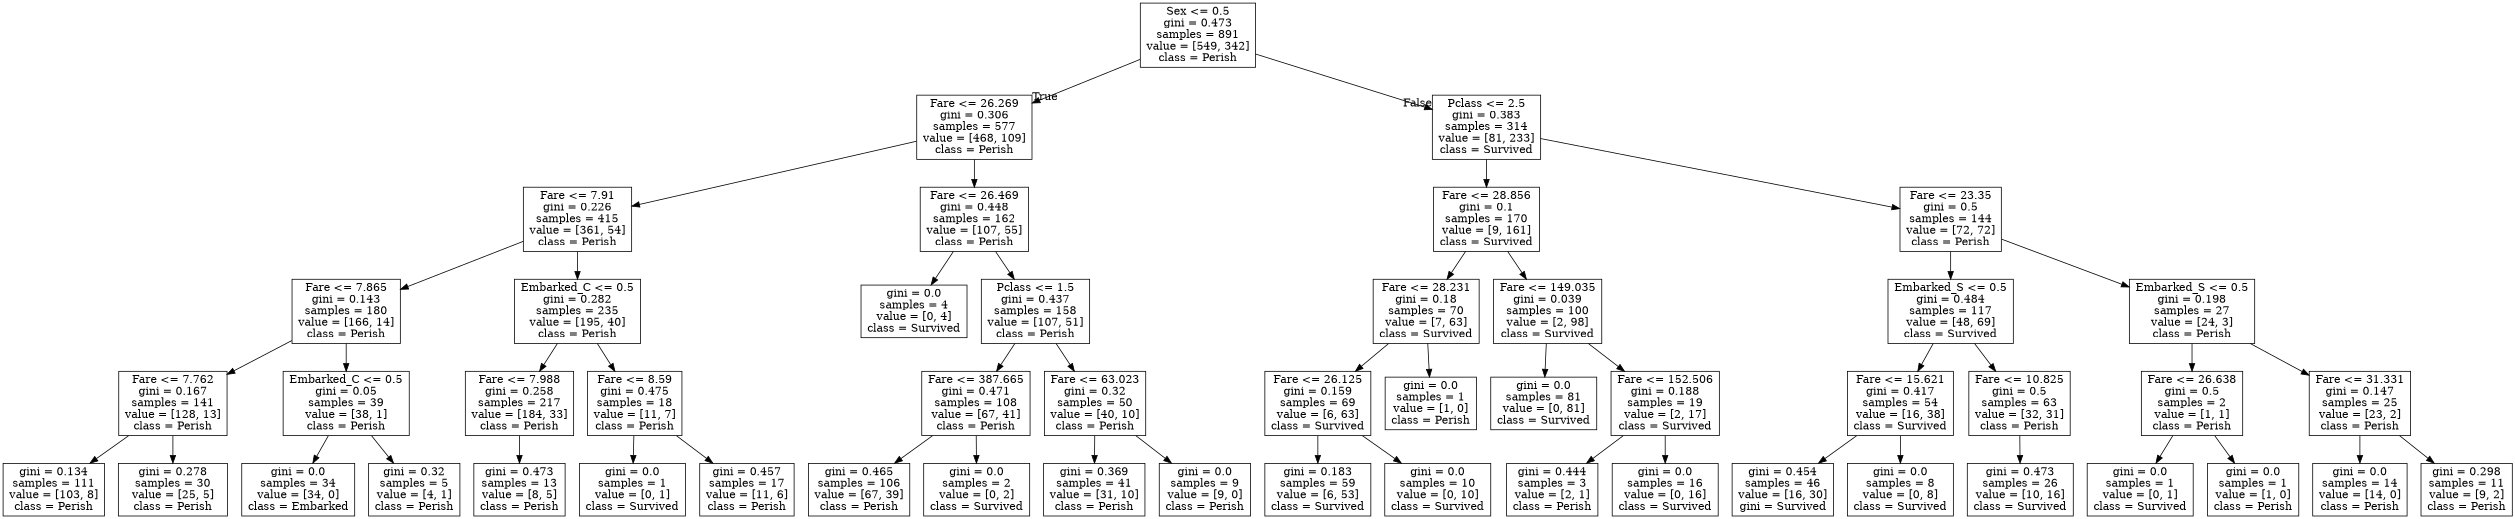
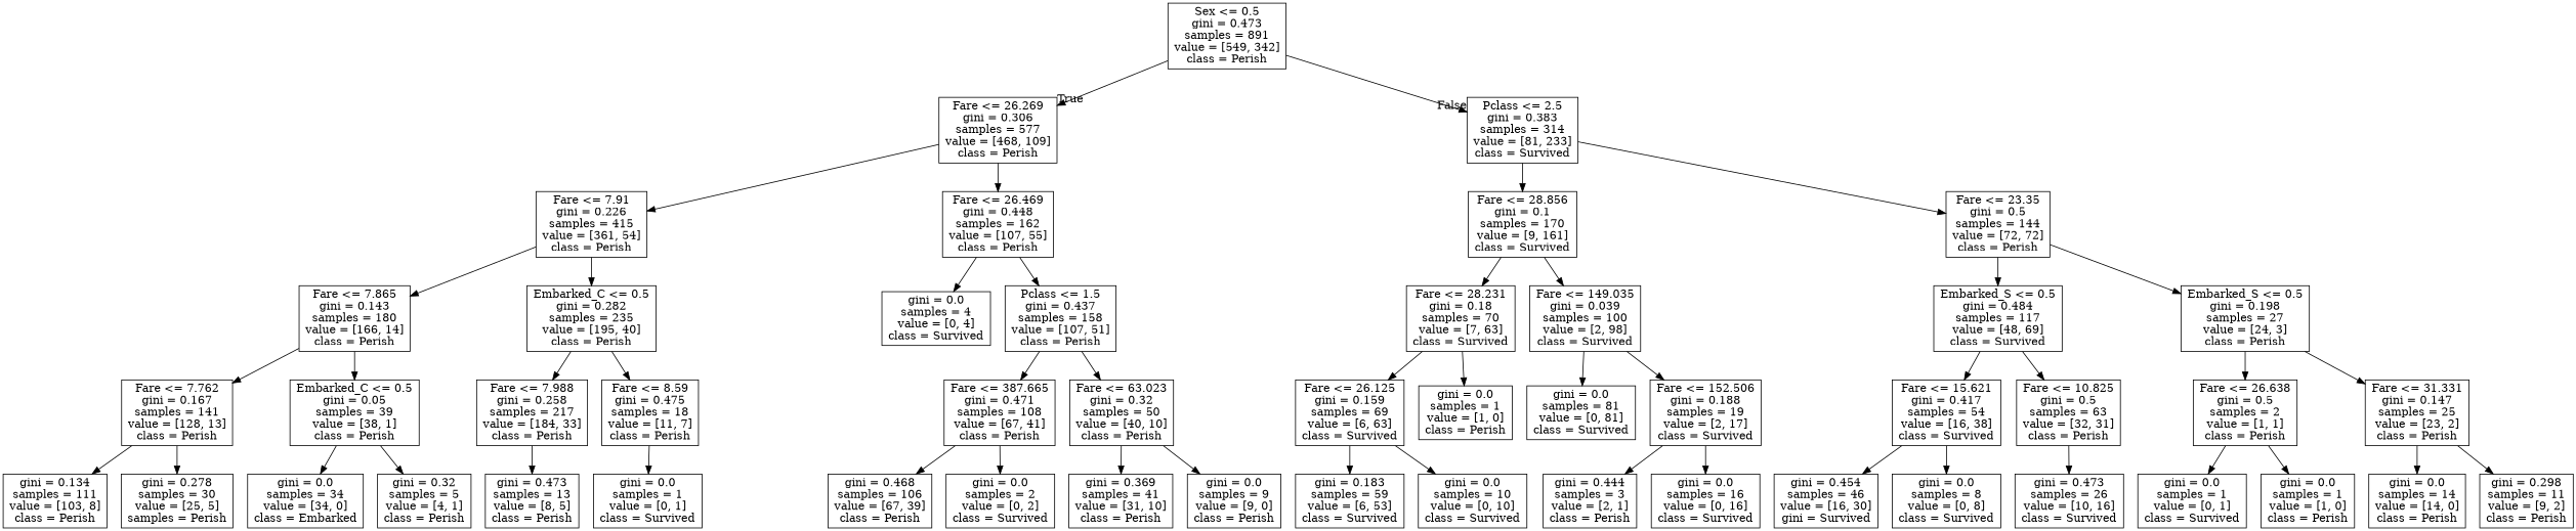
  digraph {
    node [shape=box]
    n1 [label="Sex <= 0.5\ngini = 0.473\nsamples = 891\nvalue = [549, 342]\nclass = Perish"]
    n2 [label="Fare <= 26.269\ngini = 0.306\nsamples = 577\nvalue = [468, 109]\nclass = Perish"]
    n3 [label="Pclass <= 2.5\ngini = 0.383\nsamples = 314\nvalue = [81, 233]\nclass = Survived"]
    n4 [label="Fare <= 7.91\ngini = 0.226\nsamples = 415\nvalue = [361, 54]\nclass = Perish"]
    n5 [label="Fare <= 26.469\ngini = 0.448\nsamples = 162\nvalue = [107, 55]\nclass = Perish"]
    n6 [label="Fare <= 28.856\ngini = 0.1\nsamples = 170\nvalue = [9, 161]\nclass = Survived"]
    n7 [label="Fare <= 23.35\ngini = 0.5\nsamples = 144\nvalue = [72, 72]\nclass = Perish"]
    n8 [label="Fare <= 7.865\ngini = 0.143\nsamples = 180\nvalue = [166, 14]\nclass = Perish"]
    n9 [label="Embarked_C <= 0.5\ngini = 0.282\nsamples = 235\nvalue = [195, 40]\nclass = Perish"]
    n10 [label="gini = 0.0\nsamples = 4\nvalue = [0, 4]\nclass = Survived"]
    n11 [label="Pclass <= 1.5\ngini = 0.437\nsamples = 158\nvalue = [107, 51]\nclass = Perish"]
    n12 [label="Fare <= 7.762\ngini = 0.167\nsamples = 141\nvalue = [128, 13]\nclass = Perish"]
    n13 [label="Embarked_C <= 0.5\ngini = 0.05\nsamples = 39\nvalue = [38, 1]\nclass = Perish"]
    n14 [label="Fare <= 7.988\ngini = 0.258\nsamples = 217\nvalue = [184, 33]\nclass = Perish"]
    n15 [label="Fare <= 8.59\ngini = 0.475\nsamples = 18\nvalue = [11, 7]\nclass = Perish"]
    n16 [label="gini = 0.134\nsamples = 111\nvalue = [103, 8]\nclass = Perish"]
-   n17 [label="gini = 0.278\nsamples = 30\nvalue = [25, 5]\nclass = Perish"]
+   n17 [label="gini = 0.278\nsamples = 30\nvalue = [25, 5]\nsamples = Perish"]
    n18 [label="gini = 0.0\nsamples = 34\nvalue = [34, 0]\nclass = Embarked"]
    n19 [label="gini = 0.32\nsamples = 5\nvalue = [4, 1]\nclass = Perish"]
    n20 [label="gini = 0.473\nsamples = 13\nvalue = [8, 5]\nclass = Perish"]
    n21 [label="gini = 0.0\nsamples = 1\nvalue = [0, 1]\nclass = Survived"]
-   n22 [label="gini = 0.457\nsamples = 17\nvalue = [11, 6]\nclass = Perish"]
    n23 [label="Fare <= 387.665\ngini = 0.471\nsamples = 108\nvalue = [67, 41]\nclass = Perish"]
    n24 [label="Fare <= 63.023\ngini = 0.32\nsamples = 50\nvalue = [40, 10]\nclass = Perish"]
-   n25 [label="gini = 0.465\nsamples = 106\nvalue = [67, 39]\nclass = Perish"]
+   n25 [label="gini = 0.468\nsamples = 106\nvalue = [67, 39]\nclass = Perish"]
    n26 [label="gini = 0.0\nsamples = 2\nvalue = [0, 2]\nclass = Survived"]
    n27 [label="gini = 0.369\nsamples = 41\nvalue = [31, 10]\nclass = Perish"]
    n28 [label="gini = 0.0\nsamples = 9\nvalue = [9, 0]\nclass = Perish"]
    n29 [label="Fare <= 28.231\ngini = 0.18\nsamples = 70\nvalue = [7, 63]\nclass = Survived"]
    n30 [label="Fare <= 149.035\ngini = 0.039\nsamples = 100\nvalue = [2, 98]\nclass = Survived"]
    n31 [label="Embarked_S <= 0.5\ngini = 0.484\nsamples = 117\nvalue = [48, 69]\nclass = Survived"]
    n32 [label="Embarked_S <= 0.5\ngini = 0.198\nsamples = 27\nvalue = [24, 3]\nclass = Perish"]
    n33 [label="Fare <= 26.125\ngini = 0.159\nsamples = 69\nvalue = [6, 63]\nclass = Survived"]
    n34 [label="gini = 0.0\nsamples = 1\nvalue = [1, 0]\nclass = Perish"]
    n35 [label="gini = 0.0\nsamples = 81\nvalue = [0, 81]\nclass = Survived"]
    n36 [label="Fare <= 152.506\ngini = 0.188\nsamples = 19\nvalue = [2, 17]\nclass = Survived"]
    n37 [label="gini = 0.183\nsamples = 59\nvalue = [6, 53]\nclass = Survived"]
    n38 [label="gini = 0.0\nsamples = 10\nvalue = [0, 10]\nclass = Survived"]
    n39 [label="gini = 0.444\nsamples = 3\nvalue = [2, 1]\nclass = Perish"]
    n40 [label="gini = 0.0\nsamples = 16\nvalue = [0, 16]\nclass = Survived"]
    n41 [label="Fare <= 15.621\ngini = 0.417\nsamples = 54\nvalue = [16, 38]\nclass = Survived"]
    n42 [label="Fare <= 10.825\ngini = 0.5\nsamples = 63\nvalue = [32, 31]\nclass = Perish"]
    n43 [label="Fare <= 26.638\ngini = 0.5\nsamples = 2\nvalue = [1, 1]\nclass = Perish"]
    n44 [label="Fare <= 31.331\ngini = 0.147\nsamples = 25\nvalue = [23, 2]\nclass = Perish"]
    n45 [label="gini = 0.454\nsamples = 46\nvalue = [16, 30]\ngini = Survived"]
    n46 [label="gini = 0.0\nsamples = 8\nvalue = [0, 8]\nclass = Survived"]
    n47 [label="gini = 0.473\nsamples = 26\nvalue = [10, 16]\nclass = Survived"]
    n48 [label="gini = 0.0\nsamples = 1\nvalue = [0, 1]\nclass = Survived"]
    n49 [label="gini = 0.0\nsamples = 1\nvalue = [1, 0]\nclass = Perish"]
    n50 [label="gini = 0.0\nsamples = 14\nvalue = [14, 0]\nclass = Perish"]
    n51 [label="gini = 0.298\nsamples = 11\nvalue = [9, 2]\nclass = Perish"]
    n1 -> n2 [headlabel=True labelangle=45 labeldistance=2.5]
    n1 -> n3 [headlabel=False labelangle=-45 labeldistance=2.5]
    n2 -> n4
    n2 -> n5
    n3 -> n6
    n3 -> n7
    n4 -> n8
    n4 -> n9
    n5 -> n10
    n5 -> n11
    n6 -> n29
    n6 -> n30
    n7 -> n31
    n7 -> n32
    n8 -> n12
    n8 -> n13
    n9 -> n14
    n9 -> n15
    n11 -> n23
    n11 -> n24
    n12 -> n16
    n12 -> n17
    n13 -> n18
    n13 -> n19
    n14 -> n20
    n15 -> n21
-   n15 -> n22
    n23 -> n25
    n23 -> n26
    n24 -> n27
    n24 -> n28
    n29 -> n33
    n29 -> n34
    n30 -> n35
    n30 -> n36
    n31 -> n41
    n31 -> n42
    n32 -> n43
    n32 -> n44
    n33 -> n37
    n33 -> n38
    n36 -> n39
    n36 -> n40
    n41 -> n45
    n41 -> n46
    n42 -> n47
    n43 -> n48
    n43 -> n49
    n44 -> n50
    n44 -> n51
  }
